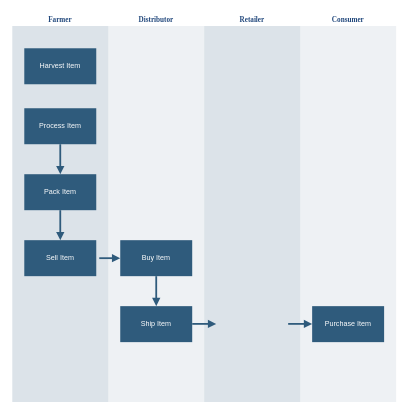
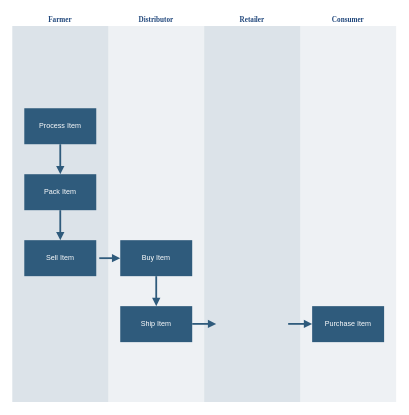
  <mxCell id="0" />
  <mxCell id="1" parent="0" />
  <mxCell id="2" value="&lt;font color=&quot;#23497d&quot;&gt;Farmer&lt;/font&gt;" style="swimlane;whiteSpace=wrap;fillColor=none;swimlaneFillColor=#BAC8D3;fontColor=#2F5B7C;fontFamily=Tahoma;html=1;strokeColor=none;opacity=50;" parent="1" vertex="1"><mxGeometry x="20" y="20" width="160" height="650" as="geometry"><mxRectangle x="20" y="20" width="80" height="23" as="alternateBounds" /></mxGeometry></mxCell>
- <mxCell id="3" value="Harvest Item" style="whiteSpace=wrap;shadow=0;fontColor=#FFFFFF;fontFamily=Helvetica;fontStyle=0;html=1;fontSize=12;plain-purple;strokeColor=none;fillColor=#2f5b7c;gradientColor=none;spacing=6;verticalAlign=middle;" parent="2" vertex="1"><mxGeometry x="20" y="60" width="120" height="60" as="geometry" /></mxCell>
  <mxCell id="4" value="Process Item" style="whiteSpace=wrap;strokeColor=none;fillColor=#2f5b7c;shadow=0;fontColor=#FFFFFF;fontFamily=Helvetica;fontStyle=0;html=1;fontSize=12;spacing=6;verticalAlign=middle;" parent="2" vertex="1"><mxGeometry x="20" y="160" width="120" height="60" as="geometry" /></mxCell>
  <mxCell id="5" value="Pack Item" style="whiteSpace=wrap;strokeColor=none;fillColor=#2f5b7c;shadow=0;fontColor=#FFFFFF;fontFamily=Helvetica;fontStyle=0;html=1;fontSize=12;spacing=6;verticalAlign=middle;" parent="2" vertex="1"><mxGeometry x="20" y="270" width="120" height="60" as="geometry" /></mxCell>
  <mxCell id="6" value="" style="edgeStyle=segmentEdgeStyle;strokeColor=#2F5B7C;strokeWidth=3;html=1;endArrow=block;endFill=1;" parent="2" source="4" target="5" edge="1"><mxGeometry width="100" height="100" relative="1" as="geometry"><mxPoint x="170" y="397.5" as="sourcePoint" /><mxPoint x="270" y="472.5" as="targetPoint" /></mxGeometry></mxCell>
  <mxCell id="7" value="Sell Item" style="whiteSpace=wrap;strokeColor=none;fillColor=#2f5b7c;shadow=0;fontColor=#FFFFFF;fontFamily=Helvetica;fontStyle=0;html=1;fontSize=12;spacing=6;verticalAlign=middle;" vertex="1" parent="2"><mxGeometry x="20" y="380" width="120" height="60" as="geometry" /></mxCell>
  <mxCell id="8" value="" style="edgeStyle=segmentEdgeStyle;strokeColor=#2F5B7C;strokeWidth=3;html=1;endArrow=block;endFill=1;exitX=0.5;exitY=1;exitDx=0;exitDy=0;" edge="1" parent="2" source="5" target="7"><mxGeometry width="100" height="100" relative="1" as="geometry"><mxPoint x="45" y="234" as="sourcePoint" /><mxPoint x="80" y="394" as="targetPoint" /></mxGeometry></mxCell>
  <mxCell id="9" value="&lt;font color=&quot;#23497d&quot;&gt;Distributor&lt;/font&gt;" style="swimlane;whiteSpace=wrap;fillColor=none;swimlaneFillColor=#BAC8D3;fontColor=#2F5B7C;fontFamily=Tahoma;html=1;strokeColor=none;opacity=25;" parent="1" vertex="1"><mxGeometry x="180" y="20" width="160" height="650" as="geometry"><mxRectangle x="20" y="20" width="80" height="23" as="alternateBounds" /></mxGeometry></mxCell>
  <mxCell id="10" value="Buy Item" style="whiteSpace=wrap;shadow=0;fontColor=#FFFFFF;fontFamily=Helvetica;fontStyle=0;html=1;fontSize=12;plain-purple;strokeColor=none;fillColor=#2f5b7c;gradientColor=none;spacing=6;verticalAlign=middle;" parent="9" vertex="1"><mxGeometry x="20" y="380" width="120" height="60" as="geometry" /></mxCell>
  <mxCell id="11" value="" style="edgeStyle=segmentEdgeStyle;strokeColor=#2F5B7C;strokeWidth=3;html=1;endArrow=block;endFill=1;entryX=0.5;entryY=0;entryDx=0;entryDy=0;" parent="9" source="10" target="12" edge="1"><mxGeometry width="100" height="100" relative="1" as="geometry"><mxPoint x="-10" y="315" as="sourcePoint" /><mxPoint x="80" y="480" as="targetPoint" /></mxGeometry></mxCell>
  <mxCell id="12" value="Ship Item" style="whiteSpace=wrap;shadow=0;fontColor=#FFFFFF;fontFamily=Helvetica;fontStyle=0;html=1;fontSize=12;plain-purple;strokeColor=none;fillColor=#2f5b7c;gradientColor=none;spacing=6;verticalAlign=middle;" vertex="1" parent="9"><mxGeometry x="20" y="490" width="120" height="60" as="geometry" /></mxCell>
  <mxCell id="13" value="&lt;font color=&quot;#23497d&quot;&gt;Retailer&lt;/font&gt;" style="swimlane;whiteSpace=wrap;fillColor=none;swimlaneFillColor=#BAC8D3;fontColor=#2F5B7C;fontFamily=Tahoma;html=1;strokeColor=none;opacity=50;" parent="1" vertex="1"><mxGeometry x="340" y="20" width="160" height="650" as="geometry"><mxRectangle x="20" y="20" width="80" height="23" as="alternateBounds" /></mxGeometry></mxCell>
  <mxCell id="14" value="" style="edgeStyle=none;strokeColor=#2F5B7C;strokeWidth=3;html=1;endArrow=block;endFill=1;" edge="1" parent="13"><mxGeometry x="-20" y="519.58" width="100" height="100" as="geometry"><mxPoint x="-20" y="519.58" as="sourcePoint" /><mxPoint x="20" y="519.58" as="targetPoint" /></mxGeometry></mxCell>
  <mxCell id="15" value="&lt;font color=&quot;#23497d&quot;&gt;Consumer&lt;/font&gt;" style="swimlane;whiteSpace=wrap;fillColor=none;swimlaneFillColor=#BAC8D3;fontColor=#2F5B7C;fontFamily=Tahoma;html=1;strokeColor=none;opacity=25;" parent="1" vertex="1"><mxGeometry x="500" y="20" width="160" height="650" as="geometry"><mxRectangle x="20" y="20" width="80" height="23" as="alternateBounds" /></mxGeometry></mxCell>
  <mxCell id="16" value="Purchase Item" style="whiteSpace=wrap;strokeColor=none;fillColor=#2f5b7c;shadow=0;fontColor=#FFFFFF;fontFamily=Helvetica;fontStyle=0;html=1;fontSize=12;spacing=6;verticalAlign=middle;" parent="15" vertex="1"><mxGeometry x="20" y="490" width="120" height="60" as="geometry" /></mxCell>
  <mxCell id="17" value="" style="edgeStyle=none;strokeColor=#2F5B7C;strokeWidth=3;html=1;endArrow=block;endFill=1;" parent="15" edge="1"><mxGeometry x="-20" y="519.58" width="100" height="100" as="geometry"><mxPoint x="-20" y="519.58" as="sourcePoint" /><mxPoint x="20" y="519.58" as="targetPoint" /></mxGeometry></mxCell>
  <mxCell id="18" value="" style="edgeStyle=segmentEdgeStyle;strokeColor=#2F5B7C;strokeWidth=3;html=1;endArrow=block;endFill=1;entryX=0;entryY=0.5;entryDx=0;entryDy=0;" parent="1" target="10" edge="1"><mxGeometry x="555" y="295" width="100" height="100" as="geometry"><mxPoint x="165" y="430" as="sourcePoint" /><mxPoint x="265" y="350" as="targetPoint" /><Array as="points"><mxPoint x="175" y="430" /><mxPoint x="175" y="430" /></Array></mxGeometry></mxCell>
